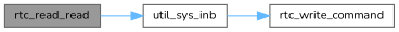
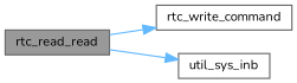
  digraph {
    fontname=Nunito
    rankdir=LR
    node [color=grey40 fillcolor=white fontname=Nunito fontsize=10 shape=box style=filled]
    edge [color=steelblue1 fontname=Nunito fontsize=10 labelfontname=Helvetica labelfontsize=10 style=solid]
    n1 [color=gray40 fillcolor=grey60 fontcolor=black height=0.2 label=rtc_read_read width=0.4]
    n2 [height=0.2 label=rtc_write_command width=0.4]
    n3 [height=0.2 label=util_sys_inb width=0.4]
-   n3 -> n2
+   n1 -> n2
    n1 -> n3
  }
